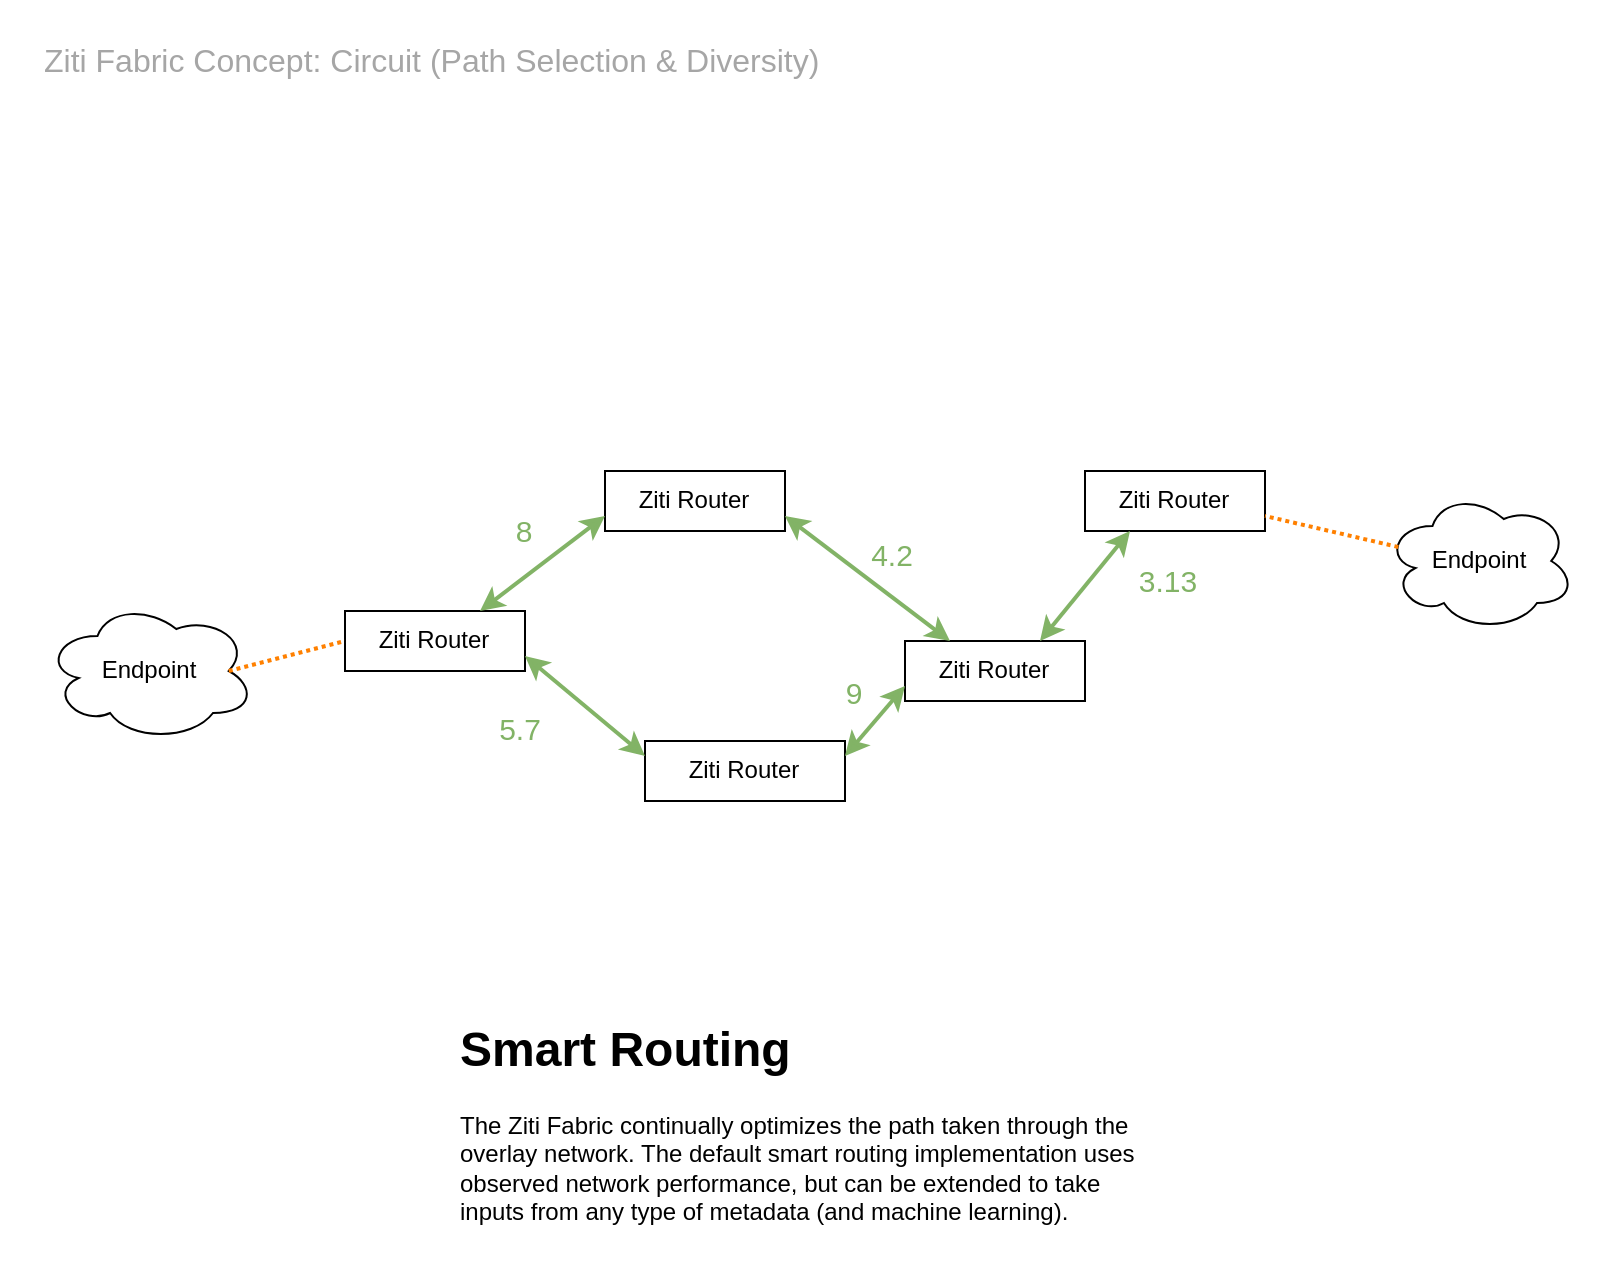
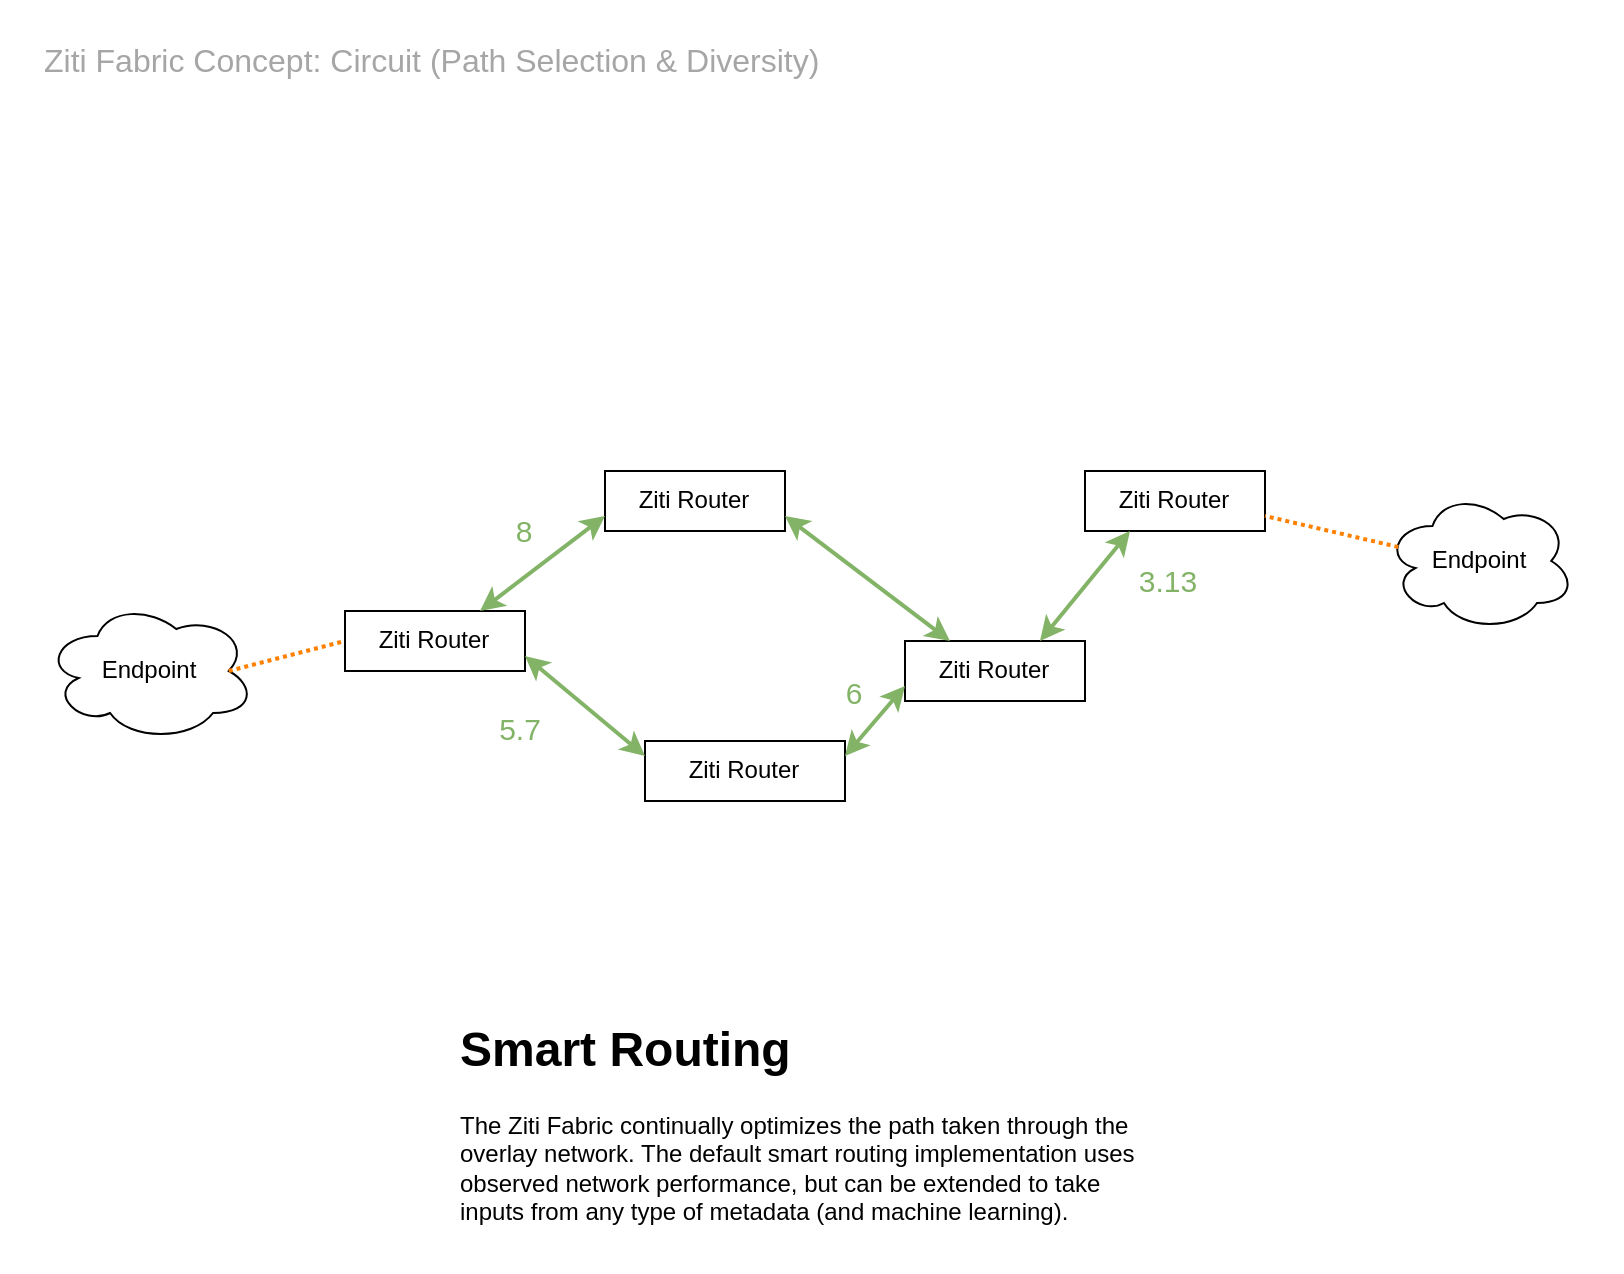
  <mxCell id="0" />
  <mxCell id="1" parent="0" />
  <mxCell id="2" value="&lt;span style=&quot;font-size: 16px&quot;&gt;Ziti Fabric Concept: Circuit (Path Selection &amp;amp; Diversity)&lt;br&gt;&lt;/span&gt;" style="text;html=1;strokeColor=none;fillColor=none;align=left;verticalAlign=middle;whiteSpace=wrap;rounded=0;fontColor=#A6A6A6;" vertex="1" parent="1"><mxGeometry x="20" y="20" width="770" height="20" as="geometry" /></mxCell>
  <mxCell id="3" value="Ziti Router" style="rounded=0;whiteSpace=wrap;html=1;" vertex="1" parent="1"><mxGeometry x="172" y="305" width="90" height="30" as="geometry" /></mxCell>
  <mxCell id="4" value="&lt;font color=&quot;#000000&quot;&gt;Endpoint&lt;/font&gt;&lt;br&gt;" style="ellipse;shape=cloud;whiteSpace=wrap;html=1;fontColor=#82B366;" vertex="1" parent="1"><mxGeometry x="22" y="300" width="105" height="70" as="geometry" /></mxCell>
  <mxCell id="5" value="" style="endArrow=none;dashed=1;html=1;strokeColor=#FF8000;strokeWidth=2;fontColor=#82B366;exitX=0.875;exitY=0.5;exitDx=0;exitDy=0;exitPerimeter=0;entryX=0;entryY=0.5;entryDx=0;entryDy=0;dashPattern=1 1;" edge="1" parent="1" source="4" target="3"><mxGeometry width="50" height="50" relative="1" as="geometry"><mxPoint x="102" y="1163" as="sourcePoint" /><mxPoint x="227" y="1163" as="targetPoint" /></mxGeometry></mxCell>
  <mxCell id="6" value="Ziti Router" style="rounded=0;whiteSpace=wrap;html=1;" vertex="1" parent="1"><mxGeometry x="542" y="235" width="90" height="30" as="geometry" /></mxCell>
  <mxCell id="7" value="Ziti Router" style="rounded=0;whiteSpace=wrap;html=1;" vertex="1" parent="1"><mxGeometry x="322" y="370" width="100" height="30" as="geometry" /></mxCell>
  <mxCell id="8" value="Ziti Router" style="rounded=0;whiteSpace=wrap;html=1;" vertex="1" parent="1"><mxGeometry x="452" y="320" width="90" height="30" as="geometry" /></mxCell>
  <mxCell id="9" value="Ziti Router" style="rounded=0;whiteSpace=wrap;html=1;" vertex="1" parent="1"><mxGeometry x="302" y="235" width="90" height="30" as="geometry" /></mxCell>
  <mxCell id="10" value="" style="endArrow=classic;startArrow=classic;html=1;exitX=0;exitY=0.25;exitDx=0;exitDy=0;entryX=1;entryY=0.75;entryDx=0;entryDy=0;fillColor=#d5e8d4;strokeColor=#82B366;strokeWidth=2;" edge="1" parent="1" source="7" target="3"><mxGeometry width="50" height="50" relative="1" as="geometry"><mxPoint x="252" y="335" as="sourcePoint" /><mxPoint x="332" y="265" as="targetPoint" /></mxGeometry></mxCell>
  <mxCell id="11" value="" style="endArrow=classic;startArrow=classic;html=1;exitX=0.25;exitY=0;exitDx=0;exitDy=0;fillColor=#d5e8d4;strokeColor=#82b366;strokeWidth=2;entryX=1;entryY=0.75;entryDx=0;entryDy=0;" edge="1" parent="1" source="8" target="9"><mxGeometry width="50" height="50" relative="1" as="geometry"><mxPoint x="262" y="345" as="sourcePoint" /><mxPoint x="412" y="265" as="targetPoint" /></mxGeometry></mxCell>
  <mxCell id="12" value="" style="endArrow=classic;startArrow=classic;html=1;exitX=1;exitY=0.25;exitDx=0;exitDy=0;entryX=0;entryY=0.75;entryDx=0;entryDy=0;fillColor=#d5e8d4;strokeColor=#82B366;strokeWidth=2;" edge="1" parent="1" source="7" target="8"><mxGeometry width="50" height="50" relative="1" as="geometry"><mxPoint x="272" y="355" as="sourcePoint" /><mxPoint x="352" y="285" as="targetPoint" /></mxGeometry></mxCell>
  <mxCell id="13" value="" style="endArrow=classic;startArrow=classic;html=1;exitX=0.75;exitY=0;exitDx=0;exitDy=0;fillColor=#d5e8d4;strokeColor=#82b366;strokeWidth=2;entryX=0.25;entryY=1;entryDx=0;entryDy=0;" edge="1" parent="1" source="8" target="6"><mxGeometry width="50" height="50" relative="1" as="geometry"><mxPoint x="532" y="375" as="sourcePoint" /><mxPoint x="422" y="275" as="targetPoint" /></mxGeometry></mxCell>
  <mxCell id="14" value="" style="endArrow=classic;startArrow=classic;html=1;exitX=0;exitY=0.75;exitDx=0;exitDy=0;entryX=0.75;entryY=0;entryDx=0;entryDy=0;fillColor=#d5e8d4;strokeColor=#82b366;strokeWidth=2;" edge="1" parent="1" source="9" target="3"><mxGeometry width="50" height="50" relative="1" as="geometry"><mxPoint x="382" y="455" as="sourcePoint" /><mxPoint x="362" y="275" as="targetPoint" /></mxGeometry></mxCell>
  <mxCell id="15" value="&lt;font color=&quot;#000000&quot;&gt;Endpoint&lt;/font&gt;&lt;br&gt;" style="ellipse;shape=cloud;whiteSpace=wrap;html=1;fontColor=#82B366;" vertex="1" parent="1"><mxGeometry x="692" y="245" width="95" height="70" as="geometry" /></mxCell>
  <mxCell id="16" value="" style="endArrow=none;dashed=1;html=1;strokeColor=#FF8000;strokeWidth=2;fontColor=#82B366;exitX=0.07;exitY=0.4;exitDx=0;exitDy=0;exitPerimeter=0;entryX=1;entryY=0.75;entryDx=0;entryDy=0;dashPattern=1 1;" edge="1" parent="1" source="15" target="6"><mxGeometry width="50" height="50" relative="1" as="geometry"><mxPoint x="124" y="345" as="sourcePoint" /><mxPoint x="182" y="330" as="targetPoint" /></mxGeometry></mxCell>
  <mxCell id="17" value="&lt;font color=&quot;#82b366&quot; style=&quot;font-size: 15px;&quot;&gt;8&lt;/font&gt;" style="text;html=1;strokeColor=none;fillColor=none;align=center;verticalAlign=middle;whiteSpace=wrap;rounded=0;strokeWidth=4;fontSize=15;" vertex="1" parent="1"><mxGeometry x="242" y="255" width="40" height="20" as="geometry" /></mxCell>
  <mxCell id="18" value="&lt;font color=&quot;#82b366&quot; style=&quot;font-size: 15px;&quot;&gt;5.7&lt;/font&gt;" style="text;html=1;strokeColor=none;fillColor=none;align=center;verticalAlign=middle;whiteSpace=wrap;rounded=0;strokeWidth=4;fontSize=15;" vertex="1" parent="1"><mxGeometry x="240" y="354" width="40" height="20" as="geometry" /></mxCell>
- <mxCell id="19" value="&lt;font color=&quot;#82b366&quot; style=&quot;font-size: 15px;&quot;&gt;9&lt;/font&gt;" style="text;html=1;strokeColor=none;fillColor=none;align=center;verticalAlign=middle;whiteSpace=wrap;rounded=0;strokeWidth=4;fontSize=15;" vertex="1" parent="1"><mxGeometry x="407" y="336" width="40" height="20" as="geometry" /></mxCell>
- <mxCell id="20" value="&lt;font color=&quot;#82b366&quot; style=&quot;font-size: 15px;&quot;&gt;4.2&lt;/font&gt;" style="text;html=1;strokeColor=none;fillColor=none;align=center;verticalAlign=middle;whiteSpace=wrap;rounded=0;strokeWidth=4;fontSize=15;" vertex="1" parent="1"><mxGeometry x="426" y="267" width="40" height="20" as="geometry" /></mxCell>
+ <mxCell id="19" value="&lt;font color=&quot;#82b366&quot; style=&quot;font-size: 15px;&quot;&gt;6&lt;/font&gt;" style="text;html=1;strokeColor=none;fillColor=none;align=center;verticalAlign=middle;whiteSpace=wrap;rounded=0;strokeWidth=4;fontSize=15;" vertex="1" parent="1"><mxGeometry x="407" y="336" width="40" height="20" as="geometry" /></mxCell>
  <mxCell id="21" value="&lt;font color=&quot;#82b366&quot; style=&quot;font-size: 15px;&quot;&gt;3.13&lt;/font&gt;" style="text;html=1;strokeColor=none;fillColor=none;align=center;verticalAlign=middle;whiteSpace=wrap;rounded=0;strokeWidth=4;fontSize=15;" vertex="1" parent="1"><mxGeometry x="564" y="280" width="40" height="20" as="geometry" /></mxCell>
  <mxCell id="22" value="&lt;h1&gt;Smart Routing&lt;/h1&gt;&lt;p&gt;The Ziti Fabric continually optimizes the path taken through the overlay network. The default smart routing implementation uses observed network performance, but can be extended to take inputs from any type of metadata (and machine learning).&lt;/p&gt;" style="text;html=1;strokeColor=none;fillColor=none;spacing=5;spacingTop=-20;whiteSpace=wrap;overflow=hidden;rounded=0;" vertex="1" parent="1"><mxGeometry x="225" y="505" width="360" height="110" as="geometry" /></mxCell>
